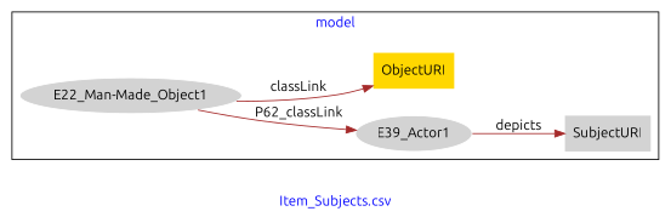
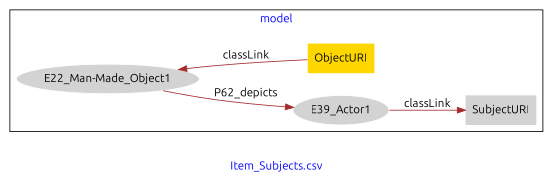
  digraph {
    fontcolor=blue
    fontname=Ubuntu
    label="Item_Subjects.csv"
    rankdir=LR
    remincross=true
    node [fillcolor=lightgray fontname=Ubuntu style=filled]
    edge [color=brown fontcolor=black fontname=Ubuntu]
    n1 [color=white label="E22_Man-Made_Object1"]
    n2 [color=white label=E39_Actor1]
    n3 [label=SubjectURI shape=plaintext]
    n4 [fillcolor=gold label=ObjectURI shape=plaintext]
    subgraph cluster_1 {
      label=model
      n1
      n2
      n3
      n4
    }
-   n1 -> n2 [label=P62_classLink]
-   n1 -> n4 [label=classLink]
-   n2 -> n3 [label=depicts]
+   n1 -> n2 [label=P62_depicts]
+   n4 -> n1 [label=classLink]
+   n2 -> n3 [label=classLink]
  }
